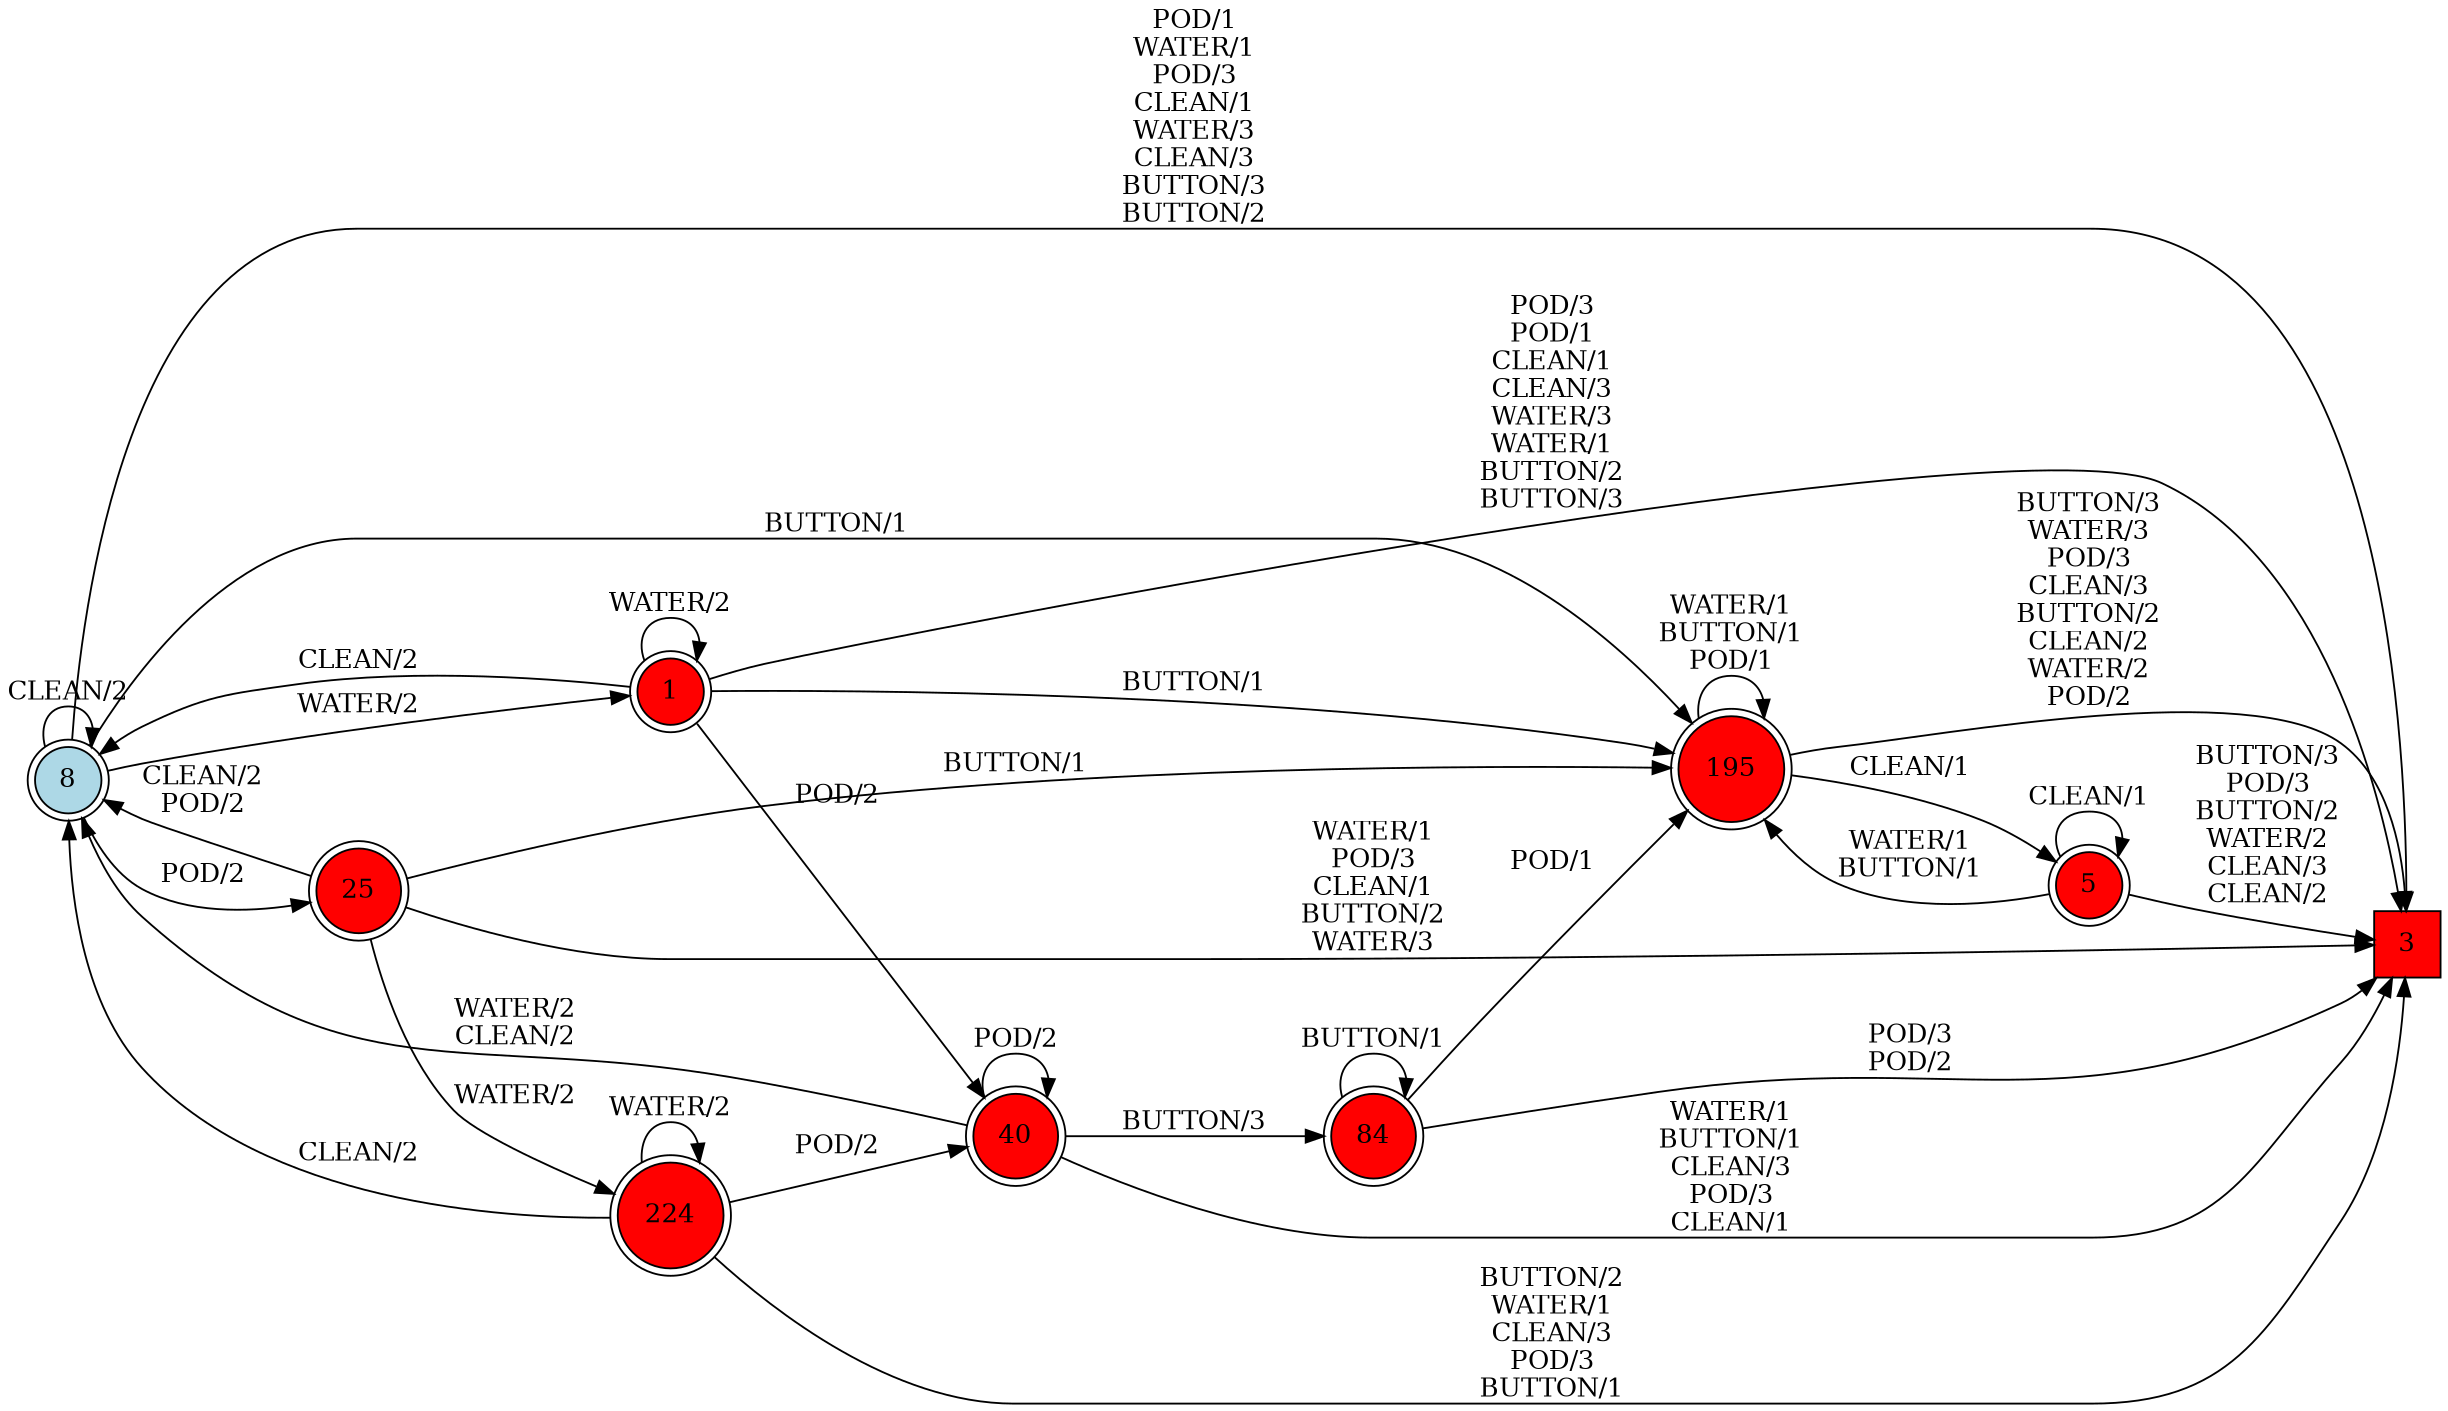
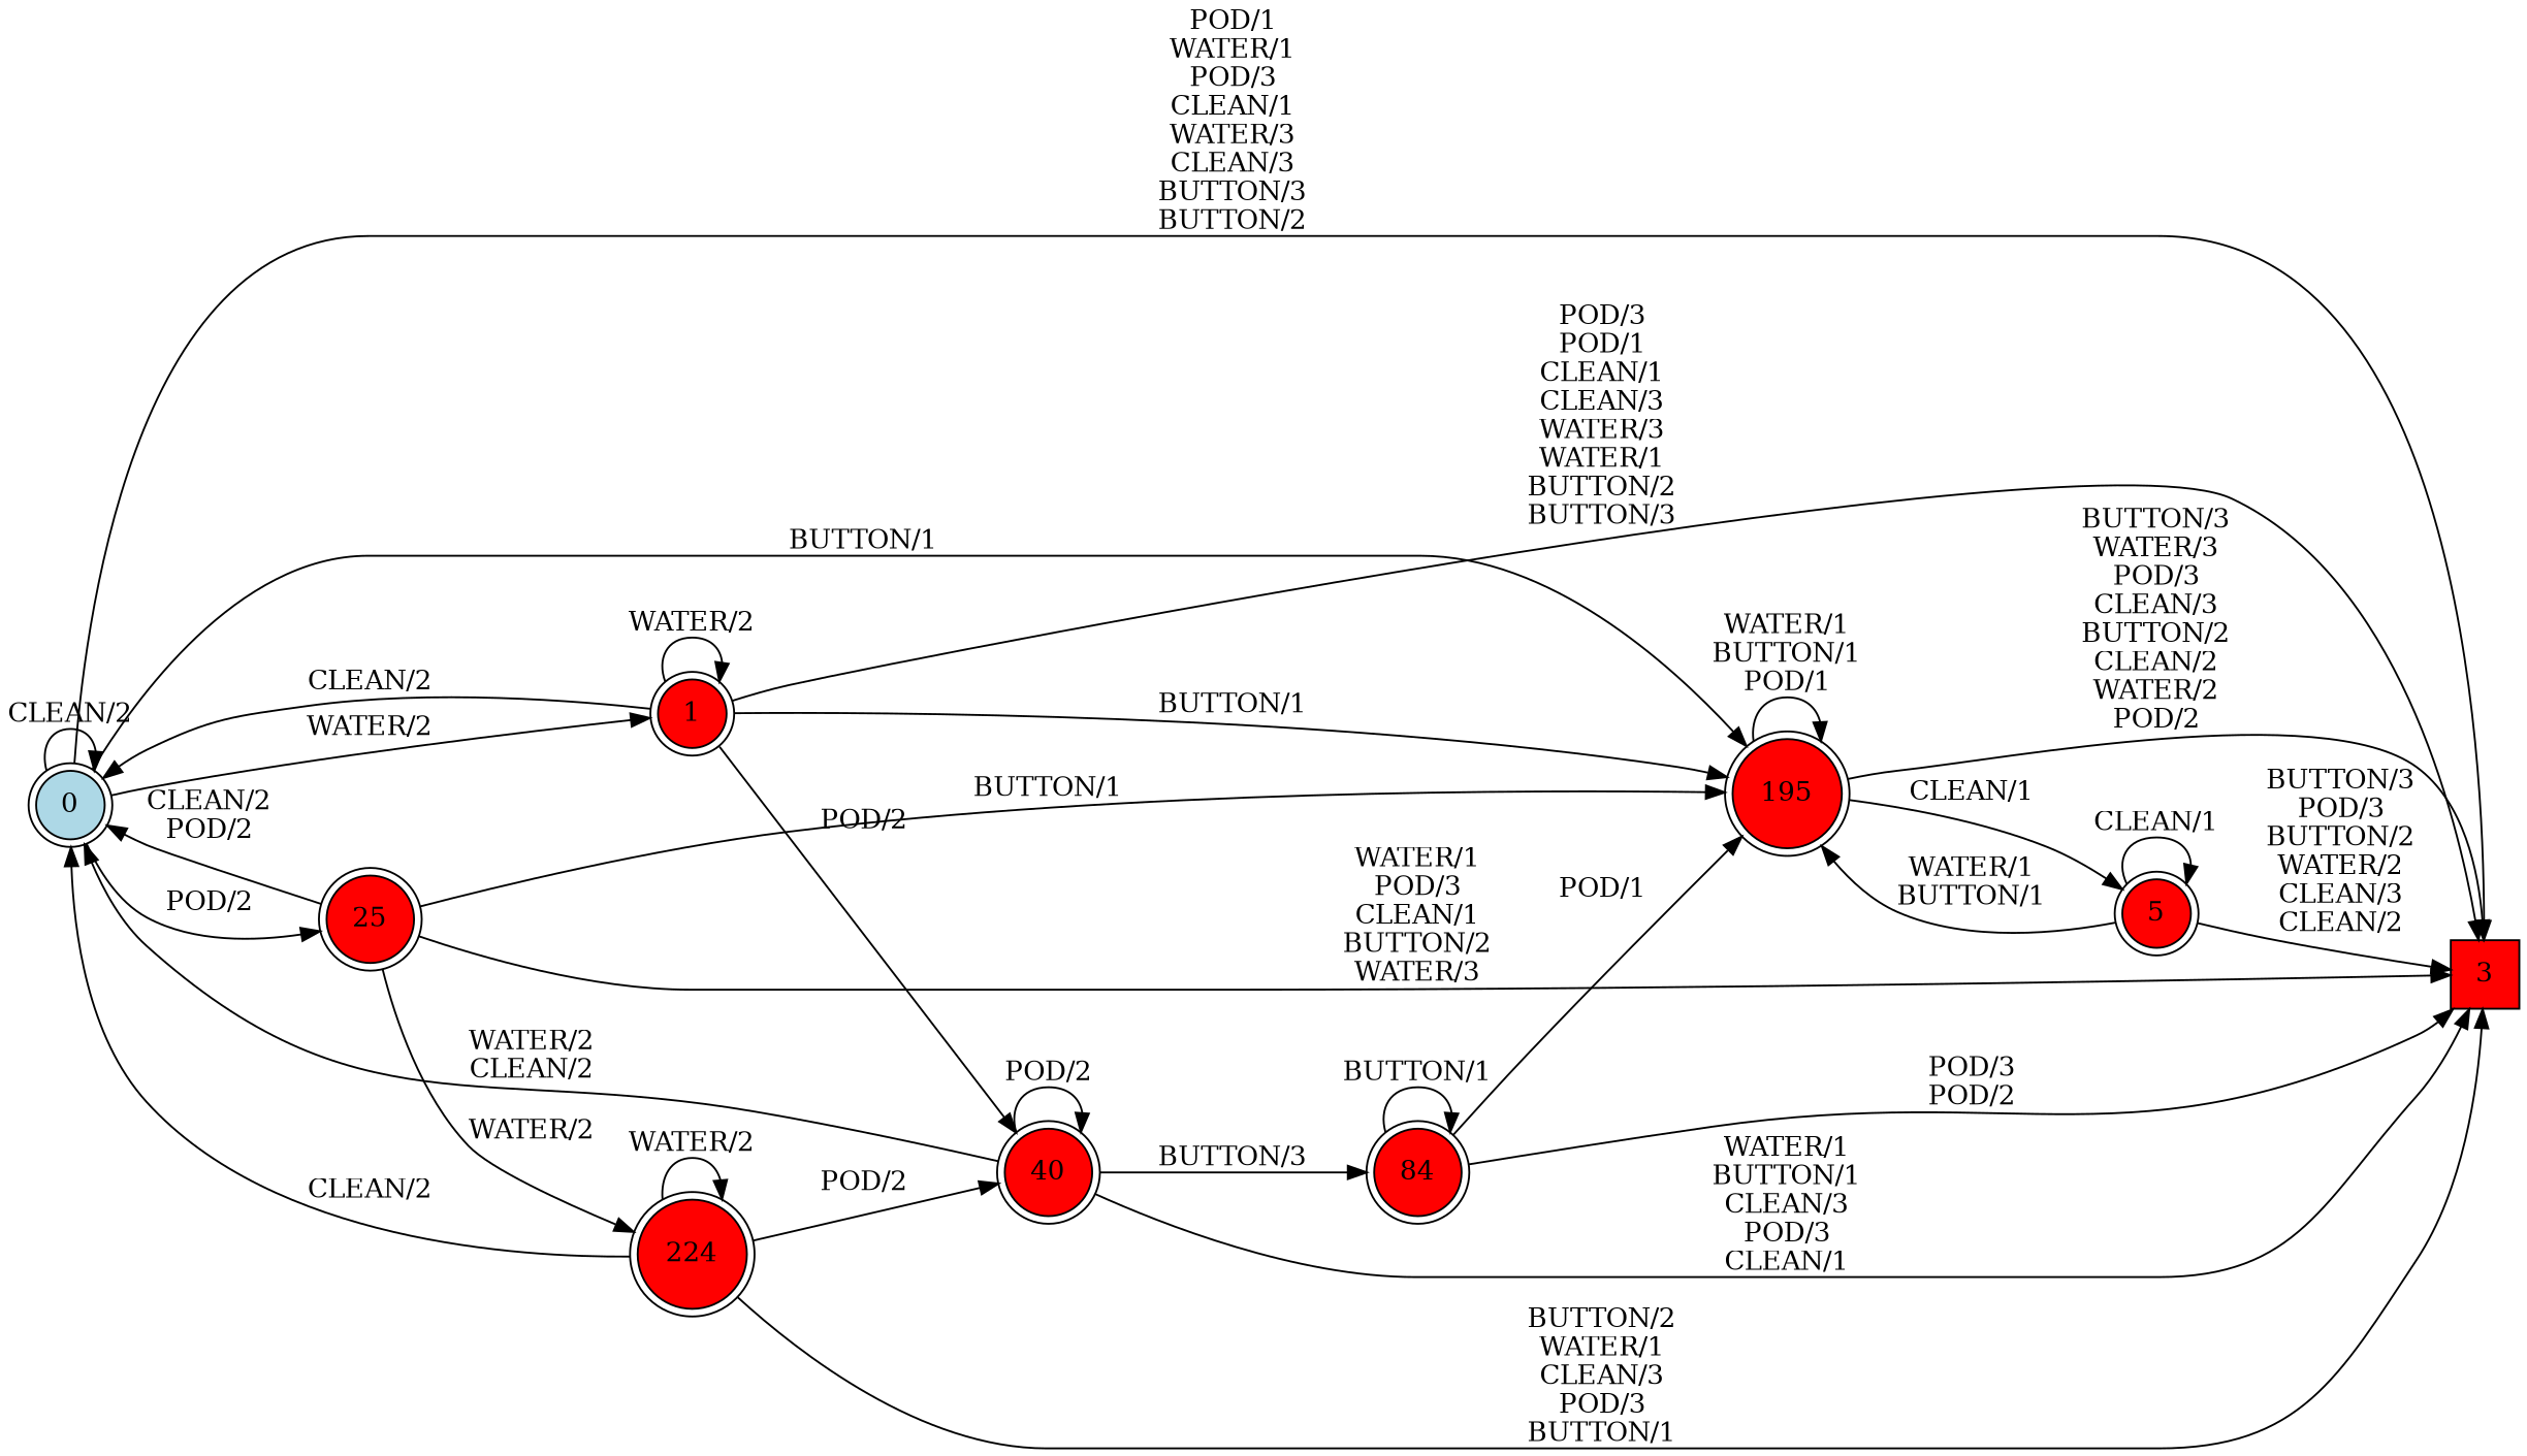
  digraph {
    rankdir=LR
    node [fillcolor=red shape=doublecircle style=filled]
-   0 [fillcolor=lightblue isInitial=True label=8]
+   0 [fillcolor=lightblue isInitial=True]
    1
    3 [shape=square]
    25
    195
    40
    5
    224
    84
    0 -> 0 [label="CLEAN/2"]
    0 -> 1 [label="WATER/2"]
    0 -> 3 [label="POD/1\nWATER/1\nPOD/3\nCLEAN/1\nWATER/3\nCLEAN/3\nBUTTON/3\nBUTTON/2"]
    0 -> 25 [label="POD/2"]
    0 -> 195 [label="BUTTON/1"]
    1 -> 0 [label="CLEAN/2"]
    1 -> 1 [label="WATER/2"]
    1 -> 3 [label="POD/3\nPOD/1\nCLEAN/1\nCLEAN/3\nWATER/3\nWATER/1\nBUTTON/2\nBUTTON/3"]
    1 -> 195 [label="BUTTON/1"]
    1 -> 40 [label="POD/2"]
    25 -> 0 [label="CLEAN/2\nPOD/2"]
    25 -> 3 [label="WATER/1\nPOD/3\nCLEAN/1\nBUTTON/2\nWATER/3"]
    25 -> 195 [label="BUTTON/1"]
    25 -> 224 [label="WATER/2"]
    195 -> 3 [label="BUTTON/3\nWATER/3\nPOD/3\nCLEAN/3\nBUTTON/2\nCLEAN/2\nWATER/2\nPOD/2"]
    195 -> 195 [label="WATER/1\nBUTTON/1\nPOD/1"]
    195 -> 5 [label="CLEAN/1"]
    40 -> 0 [label="WATER/2\nCLEAN/2"]
    40 -> 3 [label="WATER/1\nBUTTON/1\nCLEAN/3\nPOD/3\nCLEAN/1"]
    40 -> 40 [label="POD/2"]
    40 -> 84 [label="BUTTON/3"]
    5 -> 3 [label="BUTTON/3\nPOD/3\nBUTTON/2\nWATER/2\nCLEAN/3\nCLEAN/2"]
    5 -> 195 [label="WATER/1\nBUTTON/1"]
    5 -> 5 [label="CLEAN/1"]
    224 -> 0 [label="CLEAN/2"]
    224 -> 3 [label="BUTTON/2\nWATER/1\nCLEAN/3\nPOD/3\nBUTTON/1"]
    224 -> 40 [label="POD/2"]
    224 -> 224 [label="WATER/2"]
    84 -> 3 [label="POD/3\nPOD/2"]
    84 -> 195 [label="POD/1"]
    84 -> 84 [label="BUTTON/1"]
  }
